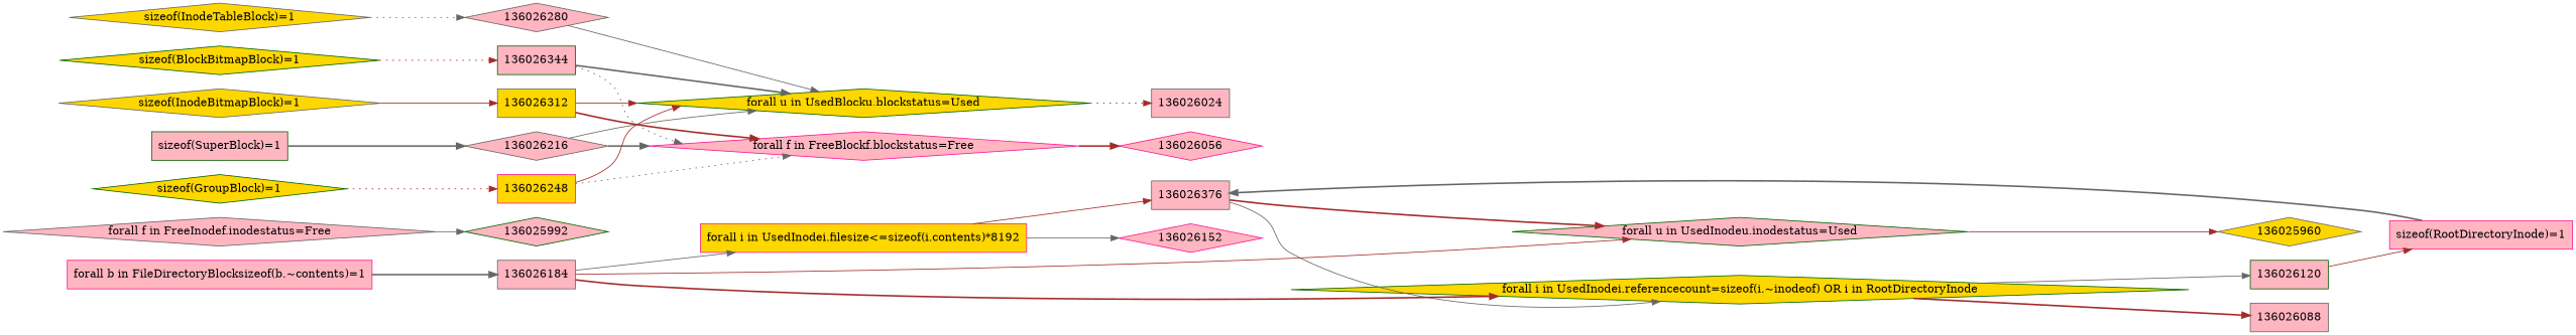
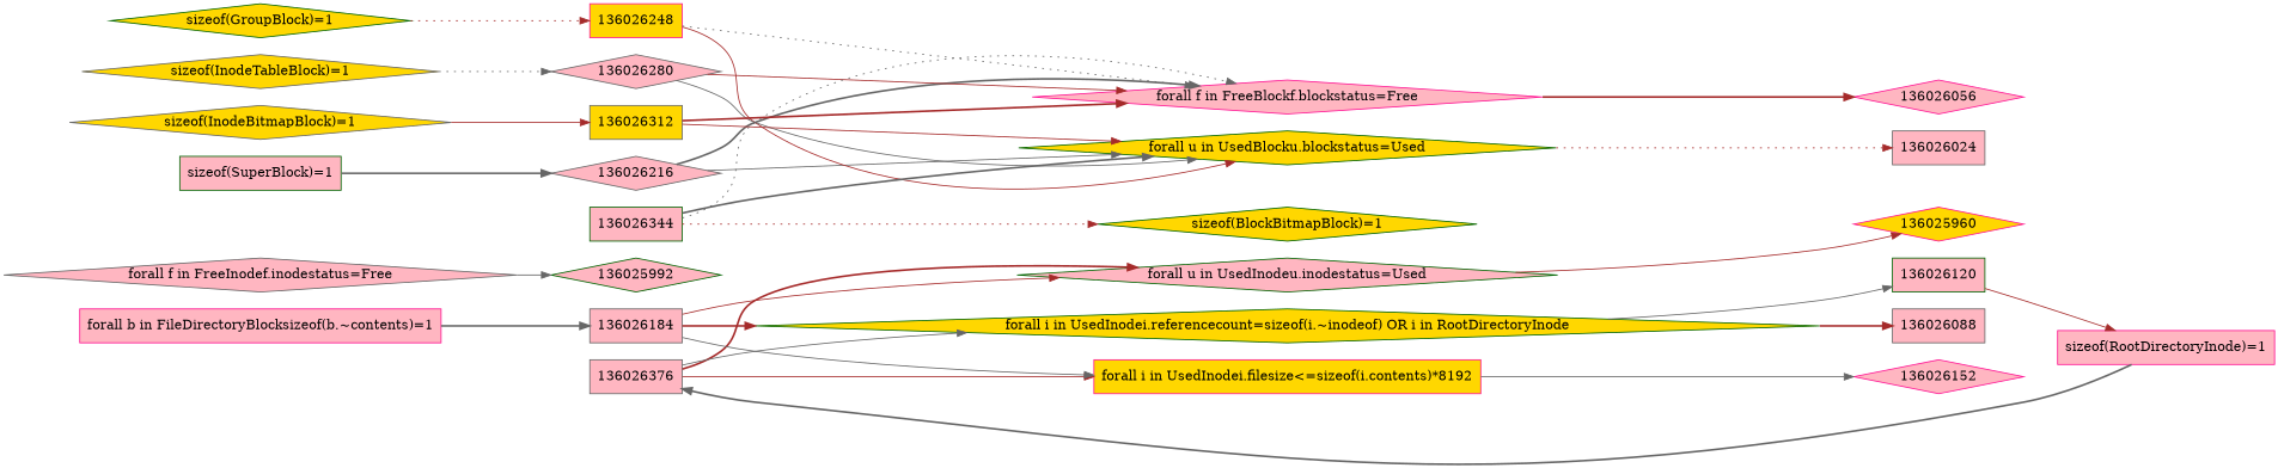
  digraph {
    rankdir=LR
    node [color=gray40 fillcolor=lightpink shape=diamond style=filled]
    edge [color=brown style=solid]
    n1 [color=darkgreen label="forall u in UsedInodeu.inodestatus=Used"]
-   136025960 [fillcolor=gold]
+   136025960 [color=deeppink fillcolor=gold]
    n3 [label="forall f in FreeInodef.inodestatus=Free"]
    136025992 [color=darkgreen]
    n5 [color=darkgreen fillcolor=gold label="forall u in UsedBlocku.blockstatus=Used"]
    136026024 [shape=box]
    n7 [color=deeppink label="forall f in FreeBlockf.blockstatus=Free"]
    136026056 [color=deeppink]
    n9 [color=darkgreen fillcolor=gold label="forall i in UsedInodei.referencecount=sizeof(i.~inodeof) OR i in RootDirectoryInode"]
    136026088 [shape=box]
    136026120 [color=darkgreen shape=box]
    n12 [color=deeppink label="sizeof(RootDirectoryInode)=1" shape=box]
    136026376 [shape=box]
    n14 [color=deeppink fillcolor=gold label="forall i in UsedInodei.filesize<=sizeof(i.contents)*8192" shape=box]
    136026152 [color=deeppink]
    n16 [color=deeppink label="forall b in FileDirectoryBlocksizeof(b.~contents)=1" shape=box]
    136026184 [shape=box]
    n18 [color=darkgreen label="sizeof(SuperBlock)=1" shape=box]
    136026216
    n20 [color=darkgreen fillcolor=gold label="sizeof(GroupBlock)=1"]
    136026248 [color=deeppink fillcolor=gold shape=box]
    n22 [fillcolor=gold label="sizeof(InodeTableBlock)=1"]
    136026280
    n24 [fillcolor=gold label="sizeof(InodeBitmapBlock)=1"]
    136026312 [fillcolor=gold shape=box]
    n26 [color=darkgreen fillcolor=gold label="sizeof(BlockBitmapBlock)=1"]
    136026344 [color=darkgreen shape=box]
    n1 -> 136025960
    n3 -> 136025992 [color=gray40]
    n5 -> 136026024 [style=dotted]
    n7 -> 136026056 [style=bold]
    n9 -> 136026088 [style=bold]
    n9 -> 136026120 [color=gray40]
    136026120 -> n12
    n12 -> 136026376 [color=gray40 style=bold]
    136026376 -> n1 [style=bold]
    136026376 -> n9 [color=gray40]
-   n14 -> 136026376
+   136026376 -> n14
    n14 -> 136026152 [color=gray40]
    n16 -> 136026184 [color=gray40 style=bold]
    136026184 -> n1
    136026184 -> n9 [style=bold]
    136026184 -> n14 [color=gray40]
    n18 -> 136026216 [color=gray40 style=bold]
    136026216 -> n5 [color=gray40]
    136026216 -> n7 [color=gray40 style=bold]
    n20 -> 136026248 [style=dotted]
    136026248 -> n5
    136026248 -> n7 [color=gray40 style=dotted]
    n22 -> 136026280 [color=gray40 style=dotted]
    136026280 -> n5 [color=gray40]
+   136026280 -> n7
    n24 -> 136026312
    136026312 -> n5
    136026312 -> n7 [style=bold]
-   n26 -> 136026344 [style=dotted]
+   136026344 -> n26 [style=dotted]
    136026344 -> n5 [color=gray40 style=bold]
    136026344 -> n7 [color=gray40 style=dotted]
  }
